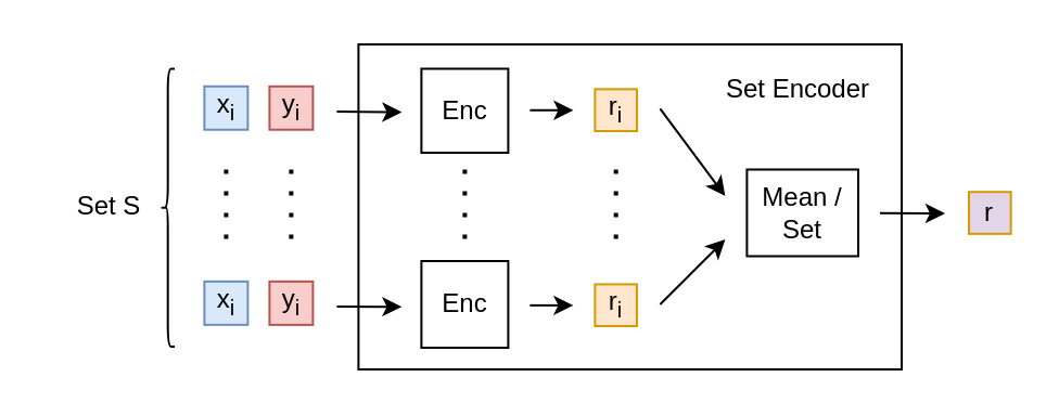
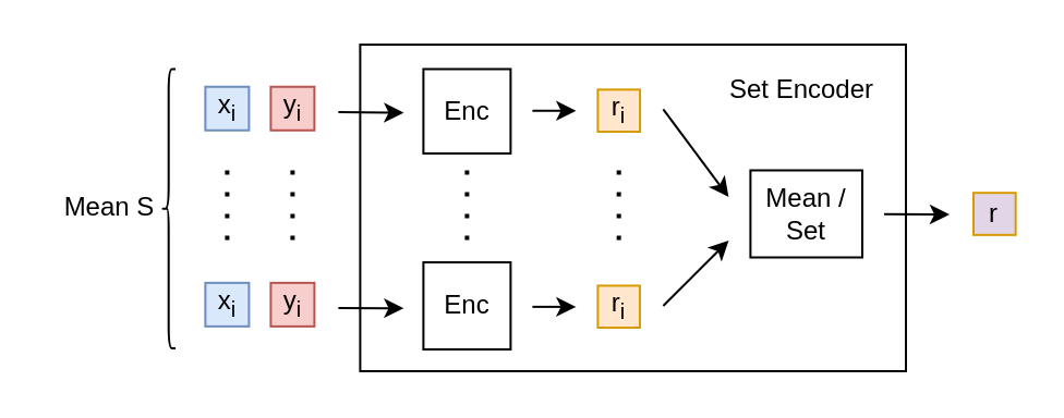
  <mxCell id="0" />
  <mxCell id="1" parent="0" />
  <mxCell id="2" value="" style="rounded=0;whiteSpace=wrap;html=1;" parent="1" vertex="1"><mxGeometry x="164.7" y="20" width="250.3" height="150" as="geometry" /></mxCell>
  <mxCell id="3" value="&lt;font color=&quot;#000000&quot;&gt;x&lt;sub&gt;i&lt;/sub&gt;&lt;/font&gt;" style="whiteSpace=wrap;html=1;aspect=fixed;fillColor=#dae8fc;strokeColor=#6c8ebf;" parent="1" vertex="1"><mxGeometry x="93.7" y="39.37" width="20" height="20" as="geometry" /></mxCell>
  <mxCell id="4" value="&lt;font color=&quot;#000000&quot;&gt;y&lt;sub&gt;i&lt;/sub&gt;&lt;/font&gt;" style="whiteSpace=wrap;html=1;aspect=fixed;fillColor=#f8cecc;strokeColor=#b85450;" parent="1" vertex="1"><mxGeometry x="123.7" y="39.37" width="20" height="20" as="geometry" /></mxCell>
  <mxCell id="5" value="&lt;font color=&quot;#000000&quot;&gt;x&lt;sub&gt;i&lt;/sub&gt;&lt;/font&gt;" style="whiteSpace=wrap;html=1;aspect=fixed;fillColor=#dae8fc;strokeColor=#6c8ebf;" parent="1" vertex="1"><mxGeometry x="93.7" y="129.43" width="20" height="20" as="geometry" /></mxCell>
  <mxCell id="6" value="&lt;font color=&quot;#000000&quot;&gt;y&lt;sub&gt;i&lt;/sub&gt;&lt;/font&gt;" style="whiteSpace=wrap;html=1;aspect=fixed;fillColor=#f8cecc;strokeColor=#b85450;" parent="1" vertex="1"><mxGeometry x="123.7" y="129.43" width="20" height="20" as="geometry" /></mxCell>
  <mxCell id="7" value="" style="line;strokeWidth=2;direction=south;html=1;dashed=1;dashPattern=1 4;" parent="1" vertex="1"><mxGeometry x="128.7" y="77.75" width="10" height="36" as="geometry" /></mxCell>
  <mxCell id="8" value="" style="endArrow=classic;html=1;" parent="1" edge="1"><mxGeometry width="50" height="50" relative="1" as="geometry"><mxPoint x="154.7" y="51" as="sourcePoint" /><mxPoint x="184.7" y="51.3" as="targetPoint" /></mxGeometry></mxCell>
  <mxCell id="9" value="" style="endArrow=classic;html=1;" parent="1" edge="1"><mxGeometry width="50" height="50" relative="1" as="geometry"><mxPoint x="154.7" y="141" as="sourcePoint" /><mxPoint x="184.7" y="141.09" as="targetPoint" /></mxGeometry></mxCell>
  <mxCell id="10" value="" style="endArrow=classic;html=1;" parent="1" edge="1"><mxGeometry width="50" height="50" relative="1" as="geometry"><mxPoint x="243.7" y="50.38" as="sourcePoint" /><mxPoint x="263.7" y="50.38" as="targetPoint" /></mxGeometry></mxCell>
  <mxCell id="11" value="" style="endArrow=classic;html=1;" parent="1" edge="1"><mxGeometry width="50" height="50" relative="1" as="geometry"><mxPoint x="243.7" y="140.44" as="sourcePoint" /><mxPoint x="263.7" y="140.44" as="targetPoint" /></mxGeometry></mxCell>
  <mxCell id="12" value="&lt;font color=&quot;#000000&quot;&gt;r&lt;sub&gt;i&lt;/sub&gt;&lt;/font&gt;" style="whiteSpace=wrap;html=1;aspect=fixed;fillColor=#ffe6cc;strokeColor=#d79b00;" parent="1" vertex="1"><mxGeometry x="273.7" y="40.67" width="19.33" height="19.33" as="geometry" /></mxCell>
  <mxCell id="13" value="&lt;font color=&quot;#000000&quot;&gt;r&lt;sub&gt;i&lt;/sub&gt;&lt;/font&gt;" style="whiteSpace=wrap;html=1;aspect=fixed;fillColor=#ffe6cc;strokeColor=#d79b00;" parent="1" vertex="1"><mxGeometry x="273.7" y="130.73" width="19.27" height="19.27" as="geometry" /></mxCell>
  <mxCell id="14" value="" style="line;strokeWidth=2;direction=south;html=1;dashed=1;dashPattern=1 4;" parent="1" vertex="1"><mxGeometry x="208.7" y="77.75" width="10" height="36" as="geometry" /></mxCell>
  <mxCell id="15" value="" style="line;strokeWidth=2;direction=south;html=1;dashed=1;dashPattern=1 4;" parent="1" vertex="1"><mxGeometry x="278.34" y="77.75" width="10" height="36" as="geometry" /></mxCell>
  <mxCell id="16" value="" style="endArrow=classic;html=1;" parent="1" edge="1"><mxGeometry width="50" height="50" relative="1" as="geometry"><mxPoint x="303.7" y="49.73" as="sourcePoint" /><mxPoint x="333.7" y="90" as="targetPoint" /></mxGeometry></mxCell>
  <mxCell id="17" value="" style="endArrow=classic;html=1;" parent="1" edge="1"><mxGeometry width="50" height="50" relative="1" as="geometry"><mxPoint x="303.7" y="140" as="sourcePoint" /><mxPoint x="333.7" y="110" as="targetPoint" /></mxGeometry></mxCell>
  <mxCell id="18" value="Enc" style="rounded=0;whiteSpace=wrap;html=1;" parent="1" vertex="1"><mxGeometry x="193.7" y="31.24" width="40" height="38.76" as="geometry" /></mxCell>
  <mxCell id="19" value="Enc" style="rounded=0;whiteSpace=wrap;html=1;" parent="1" vertex="1"><mxGeometry x="193.7" y="120" width="40" height="40" as="geometry" /></mxCell>
  <mxCell id="20" value="Mean / Set" style="rounded=0;whiteSpace=wrap;html=1;" parent="1" vertex="1"><mxGeometry x="343.7" y="77.75" width="51.3" height="40" as="geometry" /></mxCell>
  <mxCell id="21" value="Set Encoder" style="text;html=1;strokeColor=none;fillColor=none;align=center;verticalAlign=middle;whiteSpace=wrap;rounded=0;" parent="1" vertex="1"><mxGeometry x="330" y="30" width="75" height="22.1" as="geometry" /></mxCell>
  <mxCell id="22" value="" style="line;strokeWidth=2;direction=south;html=1;dashed=1;dashPattern=1 4;" parent="1" vertex="1"><mxGeometry x="98.7" y="77.75" width="10" height="36" as="geometry" /></mxCell>
  <mxCell id="23" value="" style="shape=curlyBracket;whiteSpace=wrap;html=1;rounded=1;labelPosition=left;verticalLabelPosition=middle;align=right;verticalAlign=middle;fontColor=#000000;rotation=0;" parent="1" vertex="1"><mxGeometry x="73.7" y="31.24" width="6.3" height="128.32" as="geometry" /></mxCell>
- <mxCell id="24" value="&lt;font style=&quot;font-size: 12px;&quot;&gt;Set S&lt;/font&gt;" style="text;html=1;strokeColor=none;fillColor=none;align=center;verticalAlign=middle;whiteSpace=wrap;rounded=0;fontColor=#000000;" parent="1" vertex="1"><mxGeometry x="20" y="80" width="60" height="30" as="geometry" /></mxCell>
+ <mxCell id="24" value="&lt;font style=&quot;font-size: 12px;&quot;&gt;Mean S&lt;/font&gt;" style="text;html=1;strokeColor=none;fillColor=none;align=center;verticalAlign=middle;whiteSpace=wrap;rounded=0;fontColor=#000000;" parent="1" vertex="1"><mxGeometry x="20" y="80" width="60" height="30" as="geometry" /></mxCell>
  <mxCell id="25" value="&lt;font color=&quot;#000000&quot;&gt;r&lt;/font&gt;" style="whiteSpace=wrap;html=1;aspect=fixed;fillColor=#e1d5e7;strokeColor=#d79b00;" parent="1" vertex="1"><mxGeometry x="446" y="88.09" width="19.33" height="19.33" as="geometry" /></mxCell>
  <mxCell id="26" value="" style="endArrow=classic;html=1;exitX=1;exitY=0.5;exitDx=0;exitDy=0;" parent="1" edge="1"><mxGeometry width="50" height="50" relative="1" as="geometry"><mxPoint x="405" y="97.85" as="sourcePoint" /><mxPoint x="435" y="98" as="targetPoint" /></mxGeometry></mxCell>
